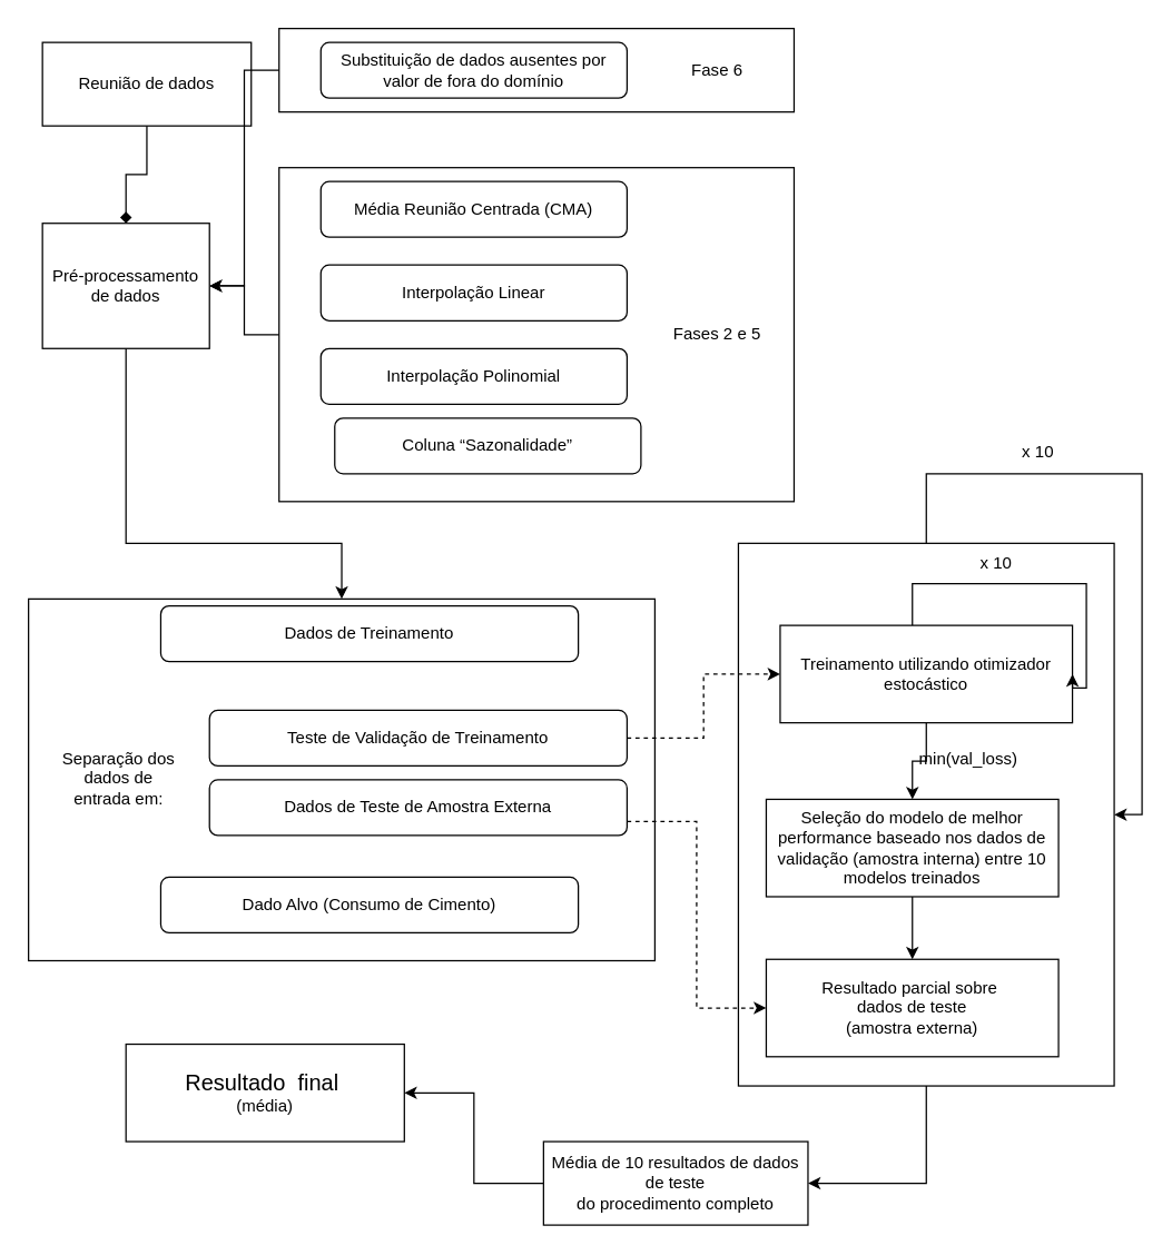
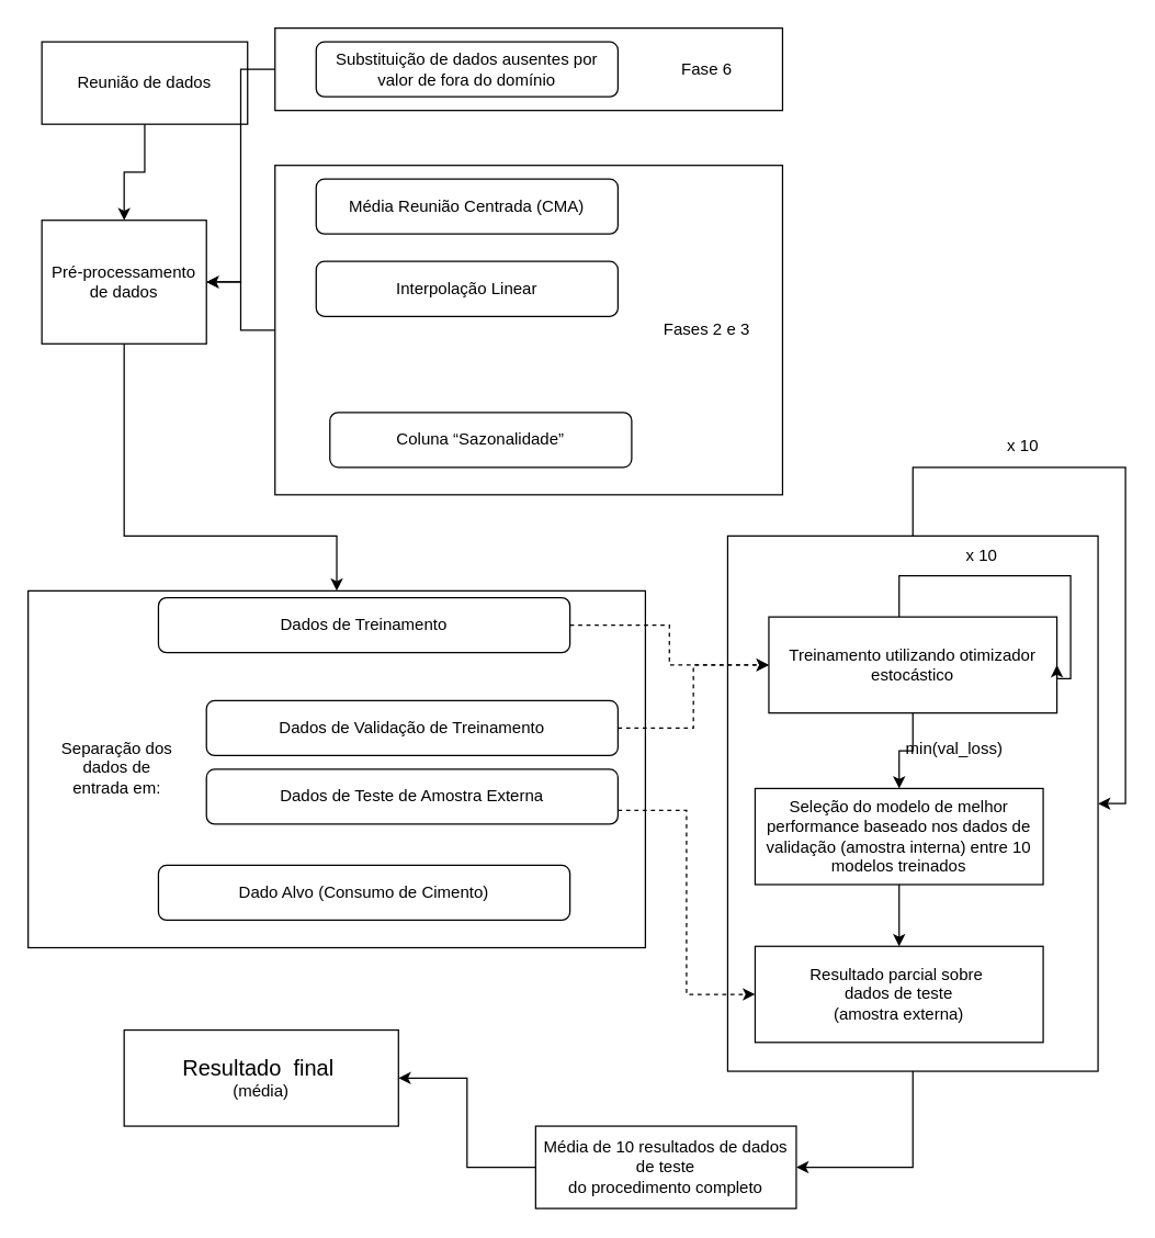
  <mxCell id="0" />
  <mxCell id="1" parent="0" />
  <mxCell id="2" value="" style="rounded=0;whiteSpace=wrap;html=1;fillColor=none;strokeColor=#000000;" vertex="1" parent="1"><mxGeometry x="200" y="120" width="370" height="240" as="geometry" /></mxCell>
  <mxCell id="3" value="" style="rounded=0;whiteSpace=wrap;html=1;fillColor=none;strokeColor=#000000;" vertex="1" parent="1"><mxGeometry x="200" y="20" width="370" height="60" as="geometry" /></mxCell>
  <mxCell id="4" value="" style="rounded=0;whiteSpace=wrap;html=1;fillColor=none;strokeColor=#000000;" vertex="1" parent="1"><mxGeometry x="530" y="390" width="270" height="390" as="geometry" /></mxCell>
- <mxCell id="5" style="edgeStyle=orthogonalEdgeStyle;rounded=0;orthogonalLoop=1;jettySize=auto;html=1;entryX=0.5;entryY=0;entryDx=0;entryDy=0;strokeColor=#000000;endArrow=diamond;" edge="1" parent="1" source="6" target="8"><mxGeometry relative="1" as="geometry" /></mxCell>
+ <mxCell id="5" style="edgeStyle=orthogonalEdgeStyle;rounded=0;orthogonalLoop=1;jettySize=auto;html=1;entryX=0.5;entryY=0;entryDx=0;entryDy=0;strokeColor=#000000;" edge="1" parent="1" source="6" target="8"><mxGeometry relative="1" as="geometry" /></mxCell>
  <mxCell id="6" value="Reunião de dados" style="rounded=0;whiteSpace=wrap;html=1;fillColor=none;strokeColor=#000000;" vertex="1" parent="1"><mxGeometry x="30" y="30" width="150" height="60" as="geometry" /></mxCell>
  <mxCell id="7" style="edgeStyle=orthogonalEdgeStyle;rounded=0;orthogonalLoop=1;jettySize=auto;html=1;strokeColor=#000000;" edge="1" parent="1" source="8" target="13"><mxGeometry relative="1" as="geometry"><Array as="points"><mxPoint x="90" y="390" /><mxPoint x="245" y="390" /></Array></mxGeometry></mxCell>
  <mxCell id="8" value="Pré-processamento&lt;br&gt;de dados" style="rounded=0;whiteSpace=wrap;html=1;fillColor=none;strokeColor=#000000;" vertex="1" parent="1"><mxGeometry x="30" y="160" width="120" height="90" as="geometry" /></mxCell>
  <mxCell id="9" value="Substituição de dados ausentes por valor de fora do domínio " style="rounded=1;whiteSpace=wrap;html=1;fillColor=none;strokeColor=#000000;" vertex="1" parent="1"><mxGeometry x="230" y="30" width="220" height="40" as="geometry" /></mxCell>
  <mxCell id="10" style="edgeStyle=orthogonalEdgeStyle;rounded=0;orthogonalLoop=1;jettySize=auto;html=1;entryX=1;entryY=0.5;entryDx=0;entryDy=0;strokeColor=#000000;" edge="1" parent="1" source="2" target="8"><mxGeometry relative="1" as="geometry" /></mxCell>
  <mxCell id="11" style="edgeStyle=orthogonalEdgeStyle;rounded=0;orthogonalLoop=1;jettySize=auto;html=1;exitX=0;exitY=0.5;exitDx=0;exitDy=0;entryX=1;entryY=0.5;entryDx=0;entryDy=0;strokeColor=#000000;" edge="1" parent="1" source="3" target="8"><mxGeometry relative="1" as="geometry" /></mxCell>
  <mxCell id="12" value="Fase 6" style="text;html=1;strokeColor=none;fillColor=none;align=center;verticalAlign=middle;whiteSpace=wrap;rounded=0;" vertex="1" parent="1"><mxGeometry x="480" y="35" width="70" height="30" as="geometry" /></mxCell>
  <mxCell id="13" value="" style="rounded=0;whiteSpace=wrap;html=1;fillColor=none;strokeColor=#000000;" vertex="1" parent="1"><mxGeometry x="20" y="430" width="450" height="260" as="geometry" /></mxCell>
+ <mxCell id="14" style="edgeStyle=orthogonalEdgeStyle;rounded=0;orthogonalLoop=1;jettySize=auto;html=1;entryX=0;entryY=0.5;entryDx=0;entryDy=0;dashed=1;strokeColor=#000000;" edge="1" parent="1" source="15" target="22"><mxGeometry relative="1" as="geometry" /></mxCell>
  <mxCell id="15" value="Dados de Treinamento" style="rounded=1;whiteSpace=wrap;html=1;fillColor=none;strokeColor=#000000;" vertex="1" parent="1"><mxGeometry x="115" y="435" width="300" height="40" as="geometry" /></mxCell>
  <mxCell id="16" style="edgeStyle=orthogonalEdgeStyle;rounded=0;orthogonalLoop=1;jettySize=auto;html=1;entryX=0;entryY=0.5;entryDx=0;entryDy=0;dashed=1;strokeColor=#000000;" edge="1" parent="1" source="17" target="22"><mxGeometry relative="1" as="geometry" /></mxCell>
- <mxCell id="17" value="Teste de Validação de Treinamento" style="rounded=1;whiteSpace=wrap;html=1;fillColor=none;strokeColor=#000000;" vertex="1" parent="1"><mxGeometry x="150" y="510" width="300" height="40" as="geometry" /></mxCell>
+ <mxCell id="17" value="Dados de Validação de Treinamento" style="rounded=1;whiteSpace=wrap;html=1;fillColor=none;strokeColor=#000000;" vertex="1" parent="1"><mxGeometry x="150" y="510" width="300" height="40" as="geometry" /></mxCell>
  <mxCell id="18" style="edgeStyle=orthogonalEdgeStyle;rounded=0;orthogonalLoop=1;jettySize=auto;html=1;entryX=0;entryY=0.5;entryDx=0;entryDy=0;dashed=1;strokeColor=#000000;" edge="1" parent="1" source="19" target="28"><mxGeometry relative="1" as="geometry"><Array as="points"><mxPoint x="500" y="590" /><mxPoint x="500" y="724" /></Array></mxGeometry></mxCell>
  <mxCell id="19" value="Dados de Teste de Amostra Externa" style="rounded=1;whiteSpace=wrap;html=1;fillColor=none;strokeColor=#000000;" vertex="1" parent="1"><mxGeometry x="150" y="560" width="300" height="40" as="geometry" /></mxCell>
  <mxCell id="20" value="Dado Alvo (Consumo de Cimento)" style="rounded=1;whiteSpace=wrap;html=1;fillColor=none;strokeColor=#000000;" vertex="1" parent="1"><mxGeometry x="115" y="630" width="300" height="40" as="geometry" /></mxCell>
  <mxCell id="21" style="edgeStyle=orthogonalEdgeStyle;rounded=0;orthogonalLoop=1;jettySize=auto;html=1;entryX=0.5;entryY=0;entryDx=0;entryDy=0;strokeColor=#000000;" edge="1" parent="1" source="22" target="24"><mxGeometry relative="1" as="geometry" /></mxCell>
  <mxCell id="22" value="Treinamento utilizando otimizador estocástico" style="rounded=0;whiteSpace=wrap;html=1;fillColor=none;strokeColor=#000000;" vertex="1" parent="1"><mxGeometry x="560" y="449" width="210" height="70" as="geometry" /></mxCell>
  <mxCell id="23" style="edgeStyle=orthogonalEdgeStyle;rounded=0;orthogonalLoop=1;jettySize=auto;html=1;entryX=0.5;entryY=0;entryDx=0;entryDy=0;strokeColor=#000000;" edge="1" parent="1" source="24" target="28"><mxGeometry relative="1" as="geometry" /></mxCell>
  <mxCell id="24" value="Seleção do modelo de melhor performance baseado nos dados de validação (amostra interna) entre 10 modelos treinados" style="rounded=0;whiteSpace=wrap;html=1;fillColor=none;strokeColor=#000000;" vertex="1" parent="1"><mxGeometry x="550" y="574" width="210" height="70" as="geometry" /></mxCell>
  <mxCell id="25" style="edgeStyle=orthogonalEdgeStyle;rounded=0;orthogonalLoop=1;jettySize=auto;html=1;entryX=1;entryY=0.5;entryDx=0;entryDy=0;strokeColor=#000000;" edge="1" parent="1" source="22" target="22"><mxGeometry relative="1" as="geometry"><Array as="points"><mxPoint x="655" y="419" /><mxPoint x="780" y="419" /><mxPoint x="780" y="494" /></Array></mxGeometry></mxCell>
  <mxCell id="26" style="edgeStyle=orthogonalEdgeStyle;rounded=0;orthogonalLoop=1;jettySize=auto;html=1;entryX=1;entryY=0.5;entryDx=0;entryDy=0;strokeColor=#000000;" edge="1" parent="1" source="4" target="32"><mxGeometry relative="1" as="geometry" /></mxCell>
  <mxCell id="27" value="x 10" style="text;html=1;align=center;verticalAlign=middle;resizable=0;points=[];autosize=1;strokeColor=none;fillColor=none;" vertex="1" parent="1"><mxGeometry x="690" y="390" width="50" height="30" as="geometry" /></mxCell>
  <mxCell id="28" value="&lt;div&gt;Resultado parcial sobre&amp;nbsp;&lt;/div&gt;&lt;div&gt;dados de teste&lt;/div&gt;&lt;div&gt;(amostra externa)&lt;br&gt;&lt;/div&gt;" style="rounded=0;whiteSpace=wrap;html=1;fillColor=none;strokeColor=#000000;" vertex="1" parent="1"><mxGeometry x="550" y="689" width="210" height="70" as="geometry" /></mxCell>
  <mxCell id="29" value="x 10" style="text;html=1;align=center;verticalAlign=middle;resizable=0;points=[];autosize=1;strokeColor=none;fillColor=none;" vertex="1" parent="1"><mxGeometry x="720" y="310" width="50" height="30" as="geometry" /></mxCell>
  <mxCell id="30" value="&lt;div&gt;&lt;font style=&quot;font-size: 16px;&quot;&gt;Resultado&amp;nbsp; final&lt;/font&gt;&lt;font style=&quot;font-size: 14px;&quot;&gt;&amp;nbsp;&lt;/font&gt;&lt;/div&gt;&lt;div&gt;&lt;font style=&quot;font-size: 12px;&quot;&gt;(média)&lt;/font&gt;&lt;/div&gt;" style="rounded=0;whiteSpace=wrap;html=1;fillColor=none;strokeColor=#000000;" vertex="1" parent="1"><mxGeometry x="90" y="750" width="200" height="70" as="geometry" /></mxCell>
  <mxCell id="31" style="edgeStyle=orthogonalEdgeStyle;rounded=0;orthogonalLoop=1;jettySize=auto;html=1;entryX=1;entryY=0.5;entryDx=0;entryDy=0;strokeColor=#000000;" edge="1" parent="1" source="32" target="30"><mxGeometry relative="1" as="geometry" /></mxCell>
  <mxCell id="32" value="&lt;div&gt;Média de 10 resultados de dados de teste&lt;/div&gt;&lt;div&gt;do procedimento completo&lt;br&gt;&lt;/div&gt;" style="rounded=0;whiteSpace=wrap;html=1;fillColor=none;strokeColor=#000000;" vertex="1" parent="1"><mxGeometry x="390" y="820" width="190" height="60" as="geometry" /></mxCell>
  <mxCell id="33" value="min(val_loss)" style="text;html=1;align=center;verticalAlign=middle;resizable=0;points=[];autosize=1;strokeColor=none;fillColor=none;" vertex="1" parent="1"><mxGeometry x="650" y="530" width="90" height="30" as="geometry" /></mxCell>
  <mxCell id="34" style="edgeStyle=orthogonalEdgeStyle;rounded=0;orthogonalLoop=1;jettySize=auto;html=1;entryX=1;entryY=0.5;entryDx=0;entryDy=0;strokeColor=#000000;" edge="1" parent="1" source="4" target="4"><mxGeometry relative="1" as="geometry"><Array as="points"><mxPoint x="665" y="340" /><mxPoint x="820" y="340" /><mxPoint x="820" y="585" /></Array></mxGeometry></mxCell>
  <mxCell id="35" value="Média Reunião Centrada (CMA)" style="rounded=1;whiteSpace=wrap;html=1;fillColor=none;strokeColor=#000000;" vertex="1" parent="1"><mxGeometry x="230" y="130" width="220" height="40" as="geometry" /></mxCell>
  <mxCell id="36" value="Interpolação Linear" style="rounded=1;whiteSpace=wrap;html=1;fillColor=none;strokeColor=#000000;" vertex="1" parent="1"><mxGeometry x="230" y="190" width="220" height="40" as="geometry" /></mxCell>
- <mxCell id="37" value="Interpolação Polinomial" style="rounded=1;whiteSpace=wrap;html=1;fillColor=none;strokeColor=#000000;" vertex="1" parent="1"><mxGeometry x="230" y="250" width="220" height="40" as="geometry" /></mxCell>
  <mxCell id="38" value="Coluna “Sazonalidade”" style="rounded=1;whiteSpace=wrap;html=1;fillColor=none;strokeColor=#000000;" vertex="1" parent="1"><mxGeometry x="240" y="300" width="220" height="40" as="geometry" /></mxCell>
- <mxCell id="39" value="&lt;div&gt;Fases 2 e 5&lt;/div&gt;" style="text;html=1;strokeColor=none;fillColor=none;align=center;verticalAlign=middle;whiteSpace=wrap;rounded=0;" vertex="1" parent="1"><mxGeometry x="480" y="225" width="70" height="30" as="geometry" /></mxCell>
+ <mxCell id="39" value="&lt;div&gt;Fases 2 e 3&lt;/div&gt;" style="text;html=1;strokeColor=none;fillColor=none;align=center;verticalAlign=middle;whiteSpace=wrap;rounded=0;" vertex="1" parent="1"><mxGeometry x="480" y="225" width="70" height="30" as="geometry" /></mxCell>
  <mxCell id="40" value="Separação dos dados de entrada em:" style="text;html=1;strokeColor=none;fillColor=none;align=center;verticalAlign=middle;whiteSpace=wrap;rounded=0;" vertex="1" parent="1"><mxGeometry x="40" y="529" width="90" height="60" as="geometry" /></mxCell>
